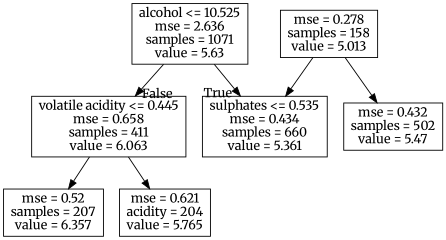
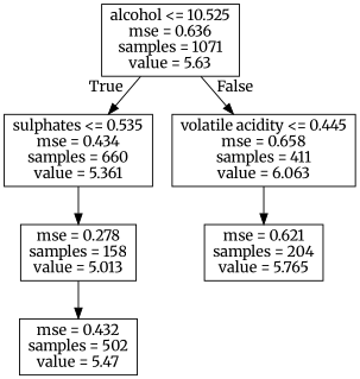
  digraph {
    fontname=Merriweather
    node [fontname=Merriweather shape=box]
    edge [fontname=Merriweather]
-   n1 [label="alcohol <= 10.525\nmse = 2.636\nsamples = 1071\nvalue = 5.63"]
+   n1 [label="alcohol <= 10.525\nmse = 0.636\nsamples = 1071\nvalue = 5.63"]
    n2 [label="sulphates <= 0.535\nmse = 0.434\nsamples = 660\nvalue = 5.361"]
    n3 [label="volatile acidity <= 0.445\nmse = 0.658\nsamples = 411\nvalue = 6.063"]
    n4 [label="mse = 0.278\nsamples = 158\nvalue = 5.013"]
-   n5 [label="mse = 0.52\nsamples = 207\nvalue = 6.357"]
-   n6 [label="mse = 0.621\nacidity = 204\nvalue = 5.765"]
+   n6 [label="mse = 0.621\nsamples = 204\nvalue = 5.765"]
    n7 [label="mse = 0.432\nsamples = 502\nvalue = 5.47"]
    n1 -> n2 [headlabel=True labelangle=45 labeldistance=2.5]
    n1 -> n3 [headlabel=False labelangle=-45 labeldistance=2.5]
-   n4 -> n2
-   n3 -> n5
+   n2 -> n4
    n3 -> n6
    n4 -> n7
  }
